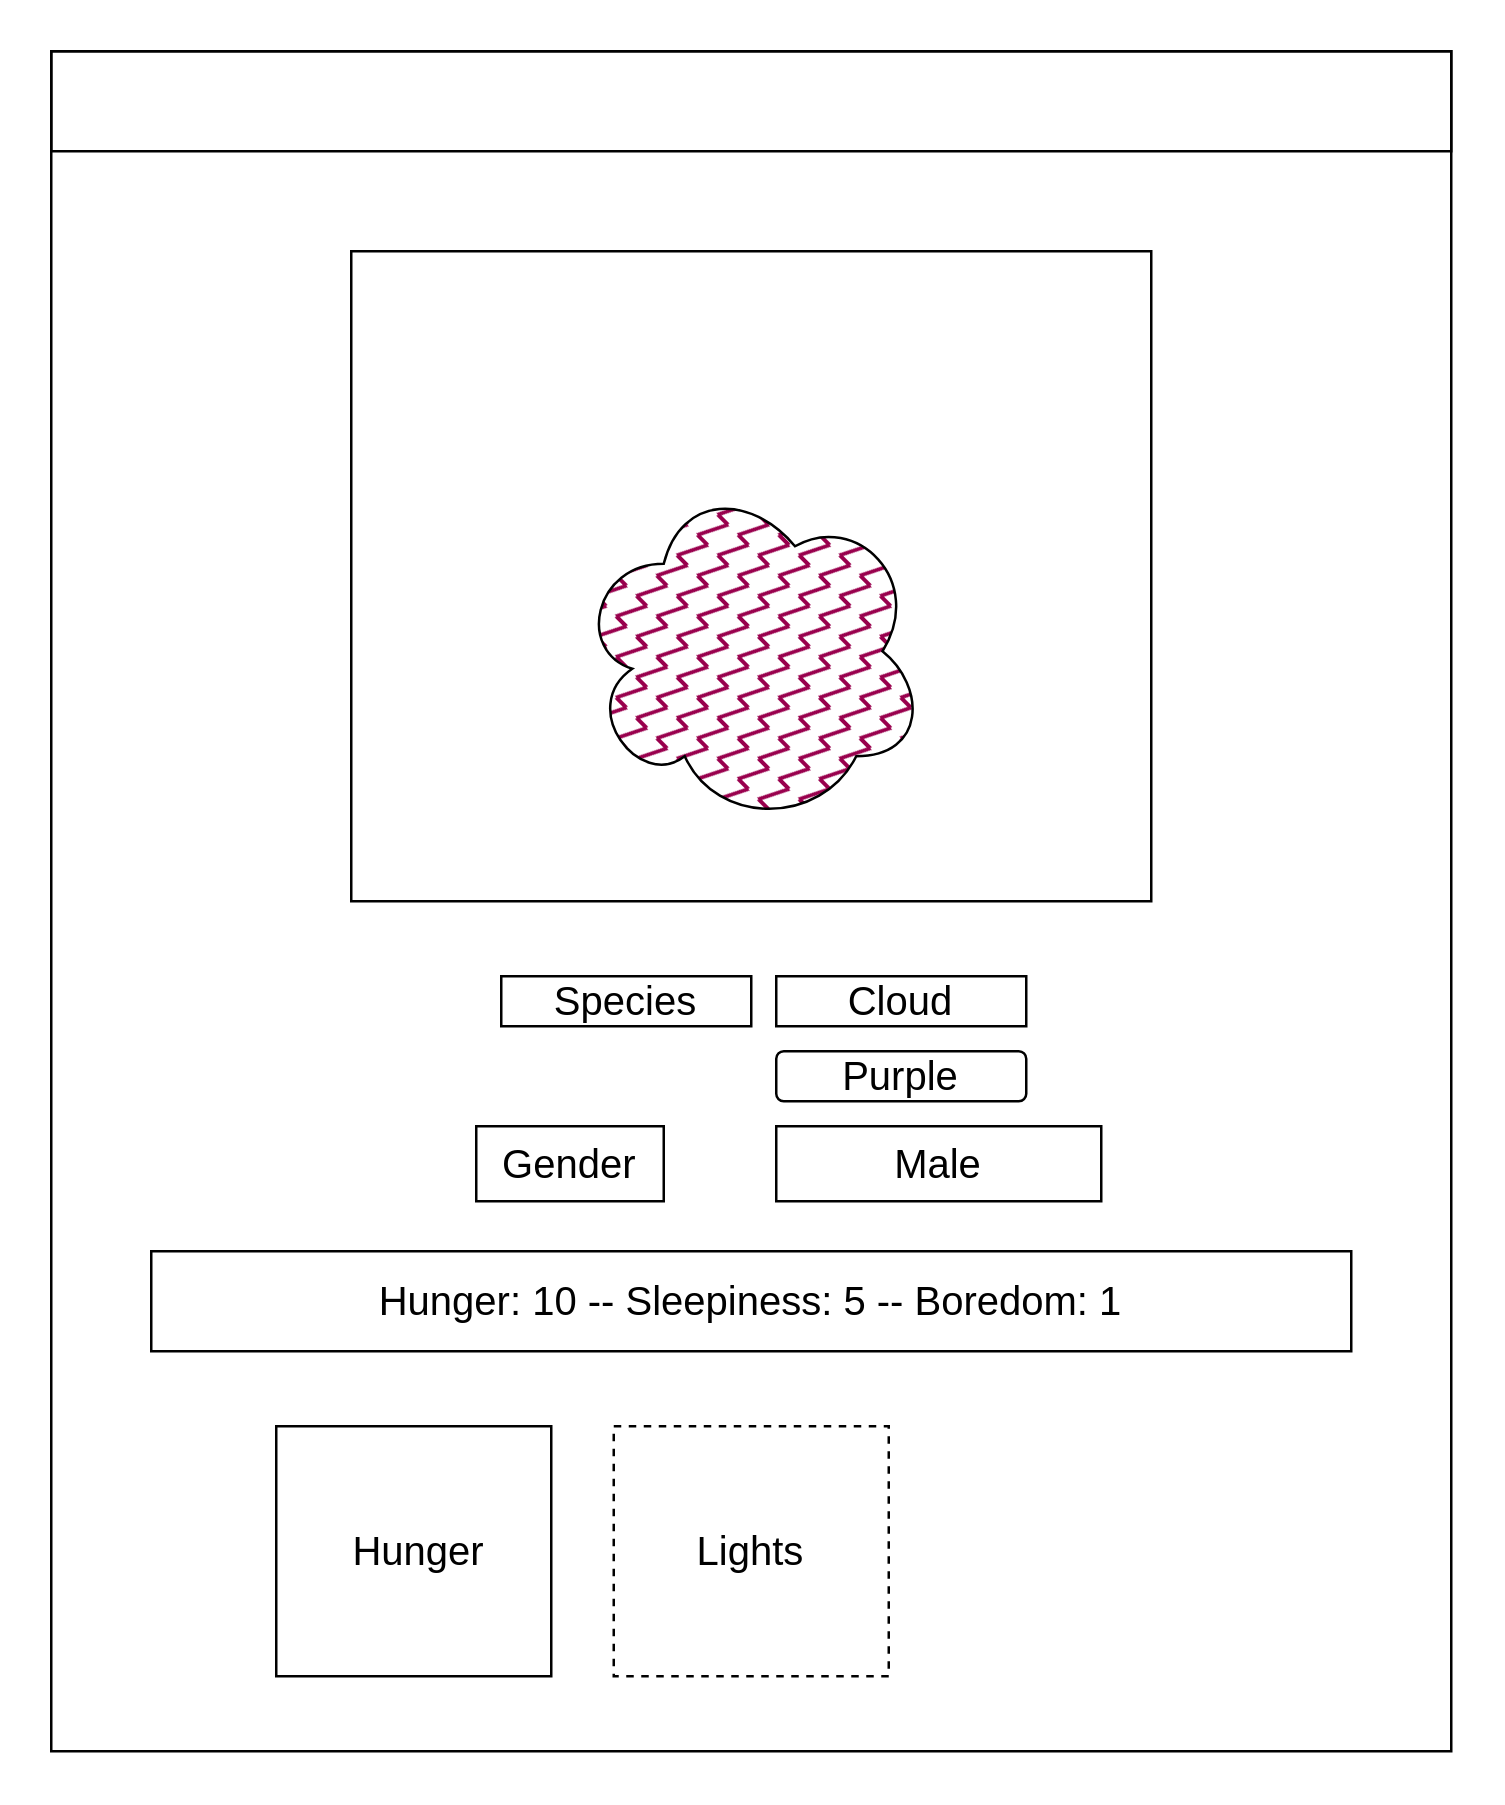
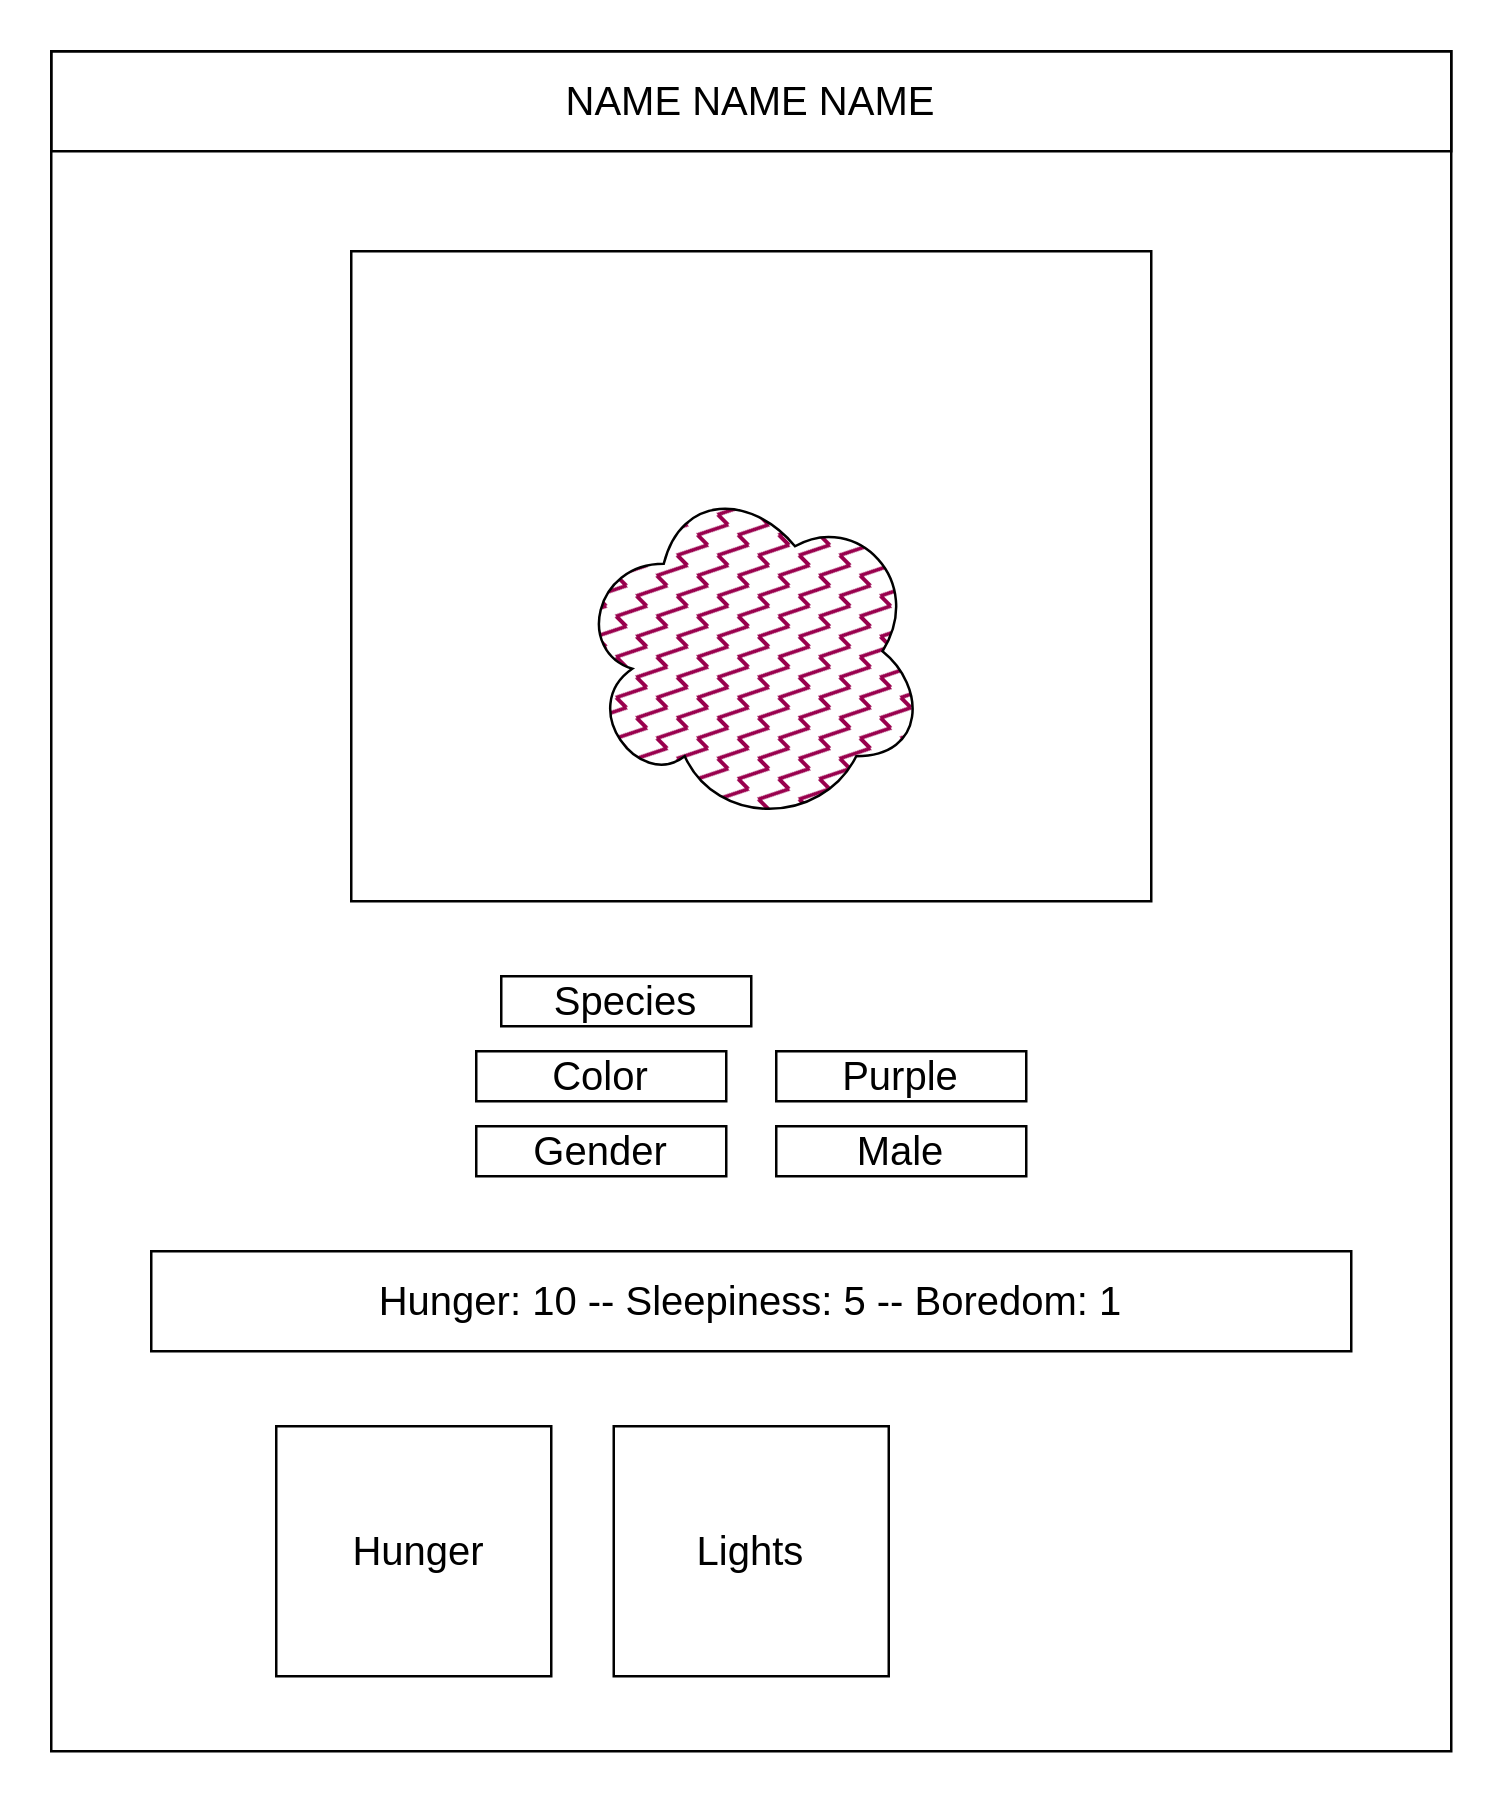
  <mxCell id="0" />
  <mxCell id="1" parent="0" />
  <mxCell id="2" value="" style="rounded=0;whiteSpace=wrap;html=1;fillColor=none;" parent="1" vertex="1"><mxGeometry x="20" y="20" width="560" height="680" as="geometry" /></mxCell>
  <mxCell id="3" value="" style="rounded=0;whiteSpace=wrap;html=1;fillColor=none;" parent="1" vertex="1"><mxGeometry x="140" y="100" width="320" height="260" as="geometry" /></mxCell>
  <mxCell id="4" value="" style="ellipse;shape=cloud;whiteSpace=wrap;html=1;fillColor=#99004D;fillStyle=zigzag-line;" parent="1" vertex="1"><mxGeometry x="230" y="190" width="140" height="140" as="geometry" /></mxCell>
  <mxCell id="5" value="" style="rounded=0;whiteSpace=wrap;html=1;fillStyle=zigzag-line;fillColor=none;" parent="1" vertex="1"><mxGeometry x="20" y="20" width="560" height="40" as="geometry" /></mxCell>
+ <mxCell id="6" value="&lt;font style=&quot;font-size: 16px;&quot;&gt;NAME NAME NAME&lt;/font&gt;" style="text;html=1;strokeColor=none;fillColor=none;align=center;verticalAlign=middle;whiteSpace=wrap;rounded=0;fillStyle=zigzag-line;" parent="1" vertex="1"><mxGeometry x="205" y="25" width="190" height="30" as="geometry" /></mxCell>
  <mxCell id="7" value="Species" style="rounded=0;whiteSpace=wrap;html=1;fillStyle=zigzag-line;fontSize=16;fillColor=none;" parent="1" vertex="1"><mxGeometry x="200" y="390" width="100" height="20" as="geometry" /></mxCell>
- <mxCell id="9" value="Gender" style="rounded=0;whiteSpace=wrap;html=1;fillStyle=zigzag-line;fontSize=16;fillColor=none;" parent="1" vertex="1"><mxGeometry x="190" y="450" width="75" height="30" as="geometry" /></mxCell>
- <mxCell id="10" value="Cloud" style="rounded=0;whiteSpace=wrap;html=1;fillStyle=zigzag-line;fontSize=16;fillColor=none;" parent="1" vertex="1"><mxGeometry x="310" y="390" width="100" height="20" as="geometry" /></mxCell>
- <mxCell id="11" value="Purple" style="whiteSpace=wrap;html=1;fillStyle=zigzag-line;fontSize=16;fillColor=none;rounded=1;" parent="1" vertex="1"><mxGeometry x="310" y="420" width="100" height="20" as="geometry" /></mxCell>
- <mxCell id="12" value="Male" style="rounded=0;whiteSpace=wrap;html=1;fillStyle=zigzag-line;fontSize=16;fillColor=none;" parent="1" vertex="1"><mxGeometry x="310" y="450" width="130" height="30" as="geometry" /></mxCell>
+ <mxCell id="8" value="Color" style="rounded=0;whiteSpace=wrap;html=1;fillStyle=zigzag-line;fontSize=16;fillColor=none;" parent="1" vertex="1"><mxGeometry x="190" y="420" width="100" height="20" as="geometry" /></mxCell>
+ <mxCell id="9" value="Gender" style="rounded=0;whiteSpace=wrap;html=1;fillStyle=zigzag-line;fontSize=16;fillColor=none;" parent="1" vertex="1"><mxGeometry x="190" y="450" width="100" height="20" as="geometry" /></mxCell>
+ <mxCell id="11" value="Purple" style="rounded=0;whiteSpace=wrap;html=1;fillStyle=zigzag-line;fontSize=16;fillColor=none;" parent="1" vertex="1"><mxGeometry x="310" y="420" width="100" height="20" as="geometry" /></mxCell>
+ <mxCell id="12" value="Male" style="rounded=0;whiteSpace=wrap;html=1;fillStyle=zigzag-line;fontSize=16;fillColor=none;" parent="1" vertex="1"><mxGeometry x="310" y="450" width="100" height="20" as="geometry" /></mxCell>
  <mxCell id="13" value="Hunger: 10 -- Sleepiness: 5 -- Boredom: 1" style="rounded=0;whiteSpace=wrap;html=1;fillStyle=zigzag-line;fontSize=16;fillColor=none;" parent="1" vertex="1"><mxGeometry x="60" y="500" width="480" height="40" as="geometry" /></mxCell>
  <mxCell id="14" value="&amp;nbsp;Hunger" style="rounded=0;whiteSpace=wrap;html=1;fillStyle=zigzag-line;fontSize=16;fillColor=none;" parent="1" vertex="1"><mxGeometry x="110" y="570" width="110" height="100" as="geometry" /></mxCell>
- <mxCell id="15" value="Lights" style="rounded=0;whiteSpace=wrap;html=1;fillStyle=zigzag-line;fontSize=16;fillColor=none;dashed=1;" parent="1" vertex="1"><mxGeometry x="245" y="570" width="110" height="100" as="geometry" /></mxCell>
+ <mxCell id="15" value="Lights" style="rounded=0;whiteSpace=wrap;html=1;fillStyle=zigzag-line;fontSize=16;fillColor=none;" parent="1" vertex="1"><mxGeometry x="245" y="570" width="110" height="100" as="geometry" /></mxCell>
